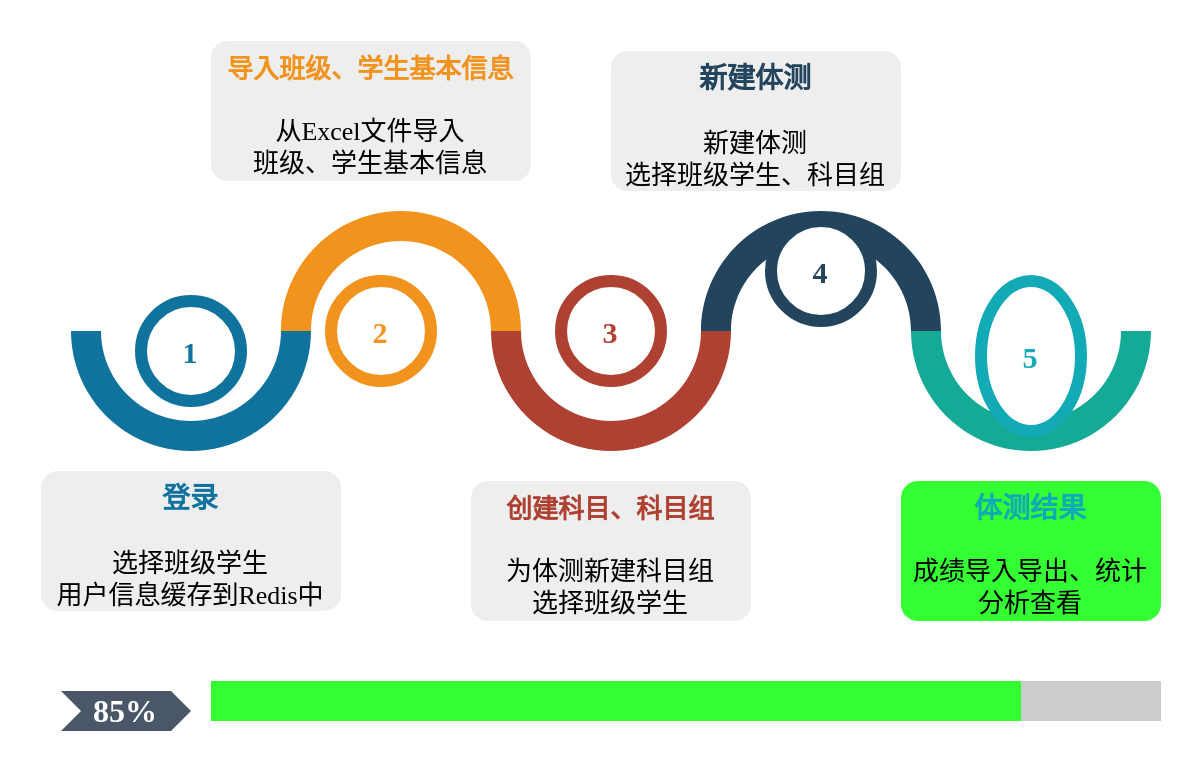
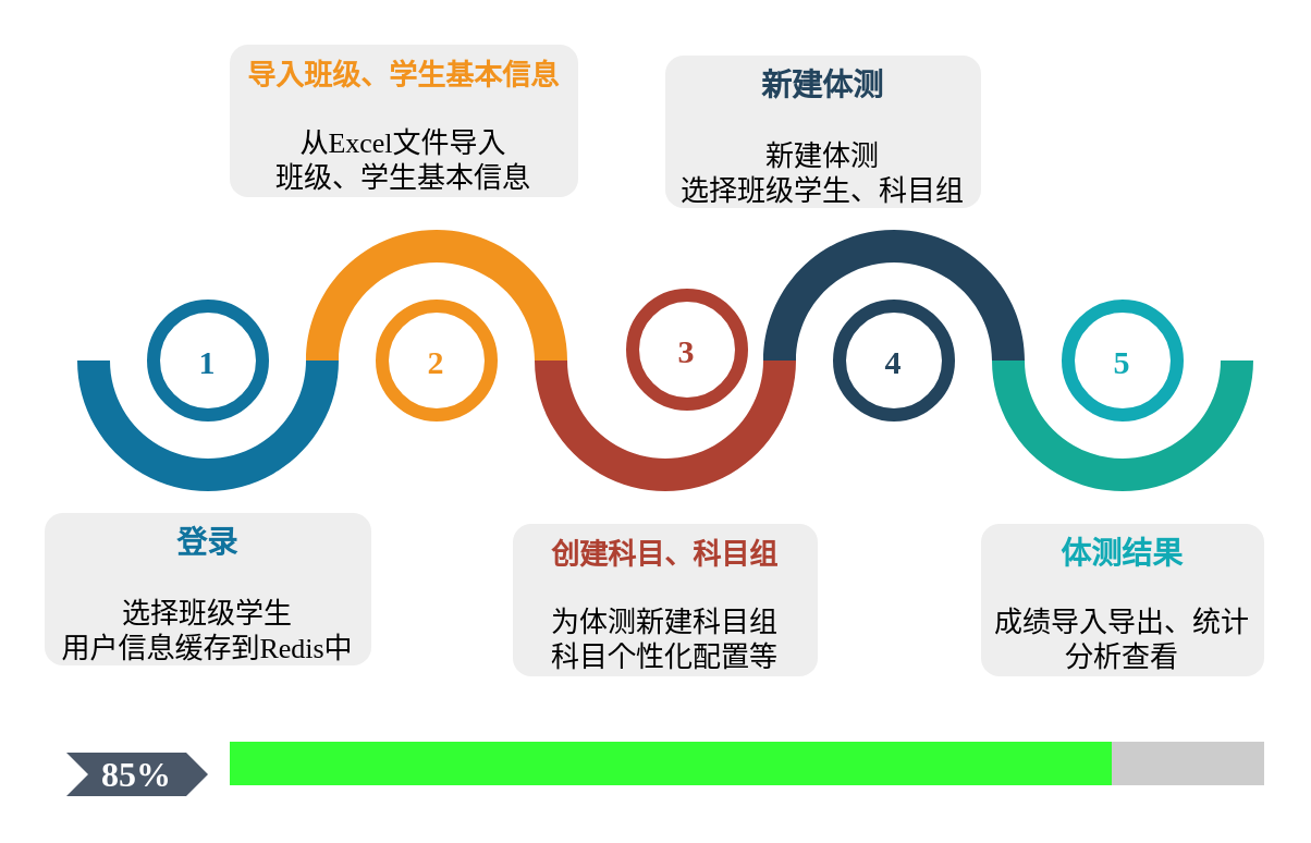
  <mxCell id="0" />
  <mxCell id="1" parent="0" />
  <mxCell id="2" value="&lt;font style=&quot;font-size: 13px&quot;&gt;&lt;font color=&quot;#10739e&quot;&gt;&lt;b style=&quot;font-size: 14px&quot;&gt;登录&lt;br&gt;&lt;/b&gt;&lt;/font&gt;&lt;span&gt;&lt;br&gt;&lt;/span&gt;选择班级学生&lt;br&gt;用户信息缓存到Redis中&lt;br&gt;&lt;/font&gt;" style="rounded=1;strokeColor=none;fillColor=#EEEEEE;align=center;arcSize=12;verticalAlign=top;whiteSpace=wrap;html=1;fontSize=12;fontFamily=宋体;" parent="1" vertex="1"><mxGeometry x="20" y="235" width="150" height="70" as="geometry" /></mxCell>
  <mxCell id="3" value="&lt;font style=&quot;font-size: 13px;&quot;&gt;&lt;font color=&quot;#f2931e&quot; style=&quot;font-size: 13px;&quot;&gt;&lt;b style=&quot;font-size: 13px;&quot;&gt;导入班级、学生基本信息&lt;/b&gt;&lt;/font&gt;&lt;br style=&quot;font-size: 13px;&quot;&gt;&lt;br style=&quot;font-size: 13px;&quot;&gt;&lt;span style=&quot;font-size: 13px;&quot;&gt;从Excel文件导入&lt;br style=&quot;font-size: 13px;&quot;&gt;班级、学生基本信息&lt;/span&gt;&lt;br style=&quot;font-size: 13px;&quot;&gt;&lt;/font&gt;" style="rounded=1;strokeColor=none;fillColor=#EEEEEE;align=center;arcSize=12;verticalAlign=top;whiteSpace=wrap;html=1;fontSize=13;fontFamily=宋体;" parent="1" vertex="1"><mxGeometry x="105" y="20" width="160" height="70" as="geometry" /></mxCell>
- <mxCell id="4" value="&lt;font style=&quot;font-size: 13px&quot;&gt;&lt;font color=&quot;#ae4132&quot; style=&quot;font-size: 13px&quot;&gt;&lt;b&gt;创建科目、科目组&lt;/b&gt;&lt;/font&gt;&lt;br&gt;&lt;br&gt;&lt;span&gt;为体测新建科目组&lt;br&gt;选择班级学生&lt;/span&gt;&lt;br&gt;&lt;/font&gt;" style="rounded=1;strokeColor=none;fillColor=#EEEEEE;align=center;arcSize=12;verticalAlign=top;whiteSpace=wrap;html=1;fontSize=12;fontFamily=宋体;" parent="1" vertex="1"><mxGeometry x="235" y="240" width="140" height="70" as="geometry" /></mxCell>
+ <mxCell id="4" value="&lt;font style=&quot;font-size: 13px&quot;&gt;&lt;font color=&quot;#ae4132&quot; style=&quot;font-size: 13px&quot;&gt;&lt;b&gt;创建科目、科目组&lt;/b&gt;&lt;/font&gt;&lt;br&gt;&lt;br&gt;&lt;span&gt;为体测新建科目组&lt;br&gt;科目个性化配置等&lt;/span&gt;&lt;br&gt;&lt;/font&gt;" style="rounded=1;strokeColor=none;fillColor=#EEEEEE;align=center;arcSize=12;verticalAlign=top;whiteSpace=wrap;html=1;fontSize=12;fontFamily=宋体;" parent="1" vertex="1"><mxGeometry x="235" y="240" width="140" height="70" as="geometry" /></mxCell>
  <mxCell id="5" value="&lt;font style=&quot;font-size: 13px&quot;&gt;&lt;font color=&quot;#23445d&quot; size=&quot;1&quot;&gt;&lt;b style=&quot;font-size: 14px&quot;&gt;新建体测&lt;br&gt;&lt;/b&gt;&lt;/font&gt;&lt;br&gt;&lt;span&gt;新建体测&lt;br&gt;选择班级学生、科目组&lt;/span&gt;&lt;br&gt;&lt;/font&gt;" style="rounded=1;strokeColor=none;fillColor=#EEEEEE;align=center;arcSize=12;verticalAlign=top;whiteSpace=wrap;html=1;fontSize=12;fontFamily=宋体;" parent="1" vertex="1"><mxGeometry x="305" y="25" width="145" height="70" as="geometry" /></mxCell>
- <mxCell id="6" value="&lt;font&gt;&lt;font color=&quot;#12aab5&quot;&gt;&lt;span style=&quot;font-size: 14px&quot;&gt;&lt;b&gt;体测结果&lt;/b&gt;&lt;/span&gt;&lt;/font&gt;&lt;br&gt;&lt;br&gt;&lt;span style=&quot;font-size: 13px&quot;&gt;成绩导入导出、统计分析查看&lt;/span&gt;&lt;br&gt;&lt;/font&gt;" style="rounded=1;strokeColor=none;fillColor=#33ff33;align=center;arcSize=12;verticalAlign=top;whiteSpace=wrap;html=1;fontSize=12;fontFamily=宋体;" parent="1" vertex="1"><mxGeometry x="450" y="240" width="130" height="70" as="geometry" /></mxCell>
+ <mxCell id="6" value="&lt;font&gt;&lt;font color=&quot;#12aab5&quot;&gt;&lt;span style=&quot;font-size: 14px&quot;&gt;&lt;b&gt;体测结果&lt;/b&gt;&lt;/span&gt;&lt;/font&gt;&lt;br&gt;&lt;br&gt;&lt;span style=&quot;font-size: 13px&quot;&gt;成绩导入导出、统计分析查看&lt;/span&gt;&lt;br&gt;&lt;/font&gt;" style="rounded=1;strokeColor=none;fillColor=#EEEEEE;align=center;arcSize=12;verticalAlign=top;whiteSpace=wrap;html=1;fontSize=12;fontFamily=宋体;" parent="1" vertex="1"><mxGeometry x="450" y="240" width="130" height="70" as="geometry" /></mxCell>
  <mxCell id="7" value="" style="verticalLabelPosition=bottom;verticalAlign=top;html=1;shape=mxgraph.basic.partConcEllipse;startAngle=0.25;endAngle=0.75;arcWidth=0.25;fillColor=#10739E;strokeColor=none;fontSize=13;fontColor=#FFFFFF;fontFamily=宋体;" parent="1" vertex="1"><mxGeometry x="35" y="105" width="120" height="120" as="geometry" /></mxCell>
  <mxCell id="8" value="" style="verticalLabelPosition=bottom;verticalAlign=top;html=1;shape=mxgraph.basic.partConcEllipse;startAngle=0.75;endAngle=0.25;arcWidth=0.25;fillColor=#F2931E;strokeColor=none;fontSize=13;fontColor=#FFFFFF;fontFamily=宋体;" parent="1" vertex="1"><mxGeometry x="140" y="105" width="120" height="120" as="geometry" /></mxCell>
  <mxCell id="9" value="" style="verticalLabelPosition=bottom;verticalAlign=top;html=1;shape=mxgraph.basic.partConcEllipse;startAngle=0.25;endAngle=0.75;arcWidth=0.25;fillColor=#AE4132;strokeColor=none;fontSize=13;fontColor=#FFFFFF;fontFamily=宋体;" parent="1" vertex="1"><mxGeometry x="245" y="105" width="120" height="120" as="geometry" /></mxCell>
  <mxCell id="10" value="" style="verticalLabelPosition=bottom;verticalAlign=top;html=1;shape=mxgraph.basic.partConcEllipse;startAngle=0.75;endAngle=0.25;arcWidth=0.25;fillColor=#23445D;strokeColor=none;fontSize=13;fontColor=#FFFFFF;fontFamily=宋体;" parent="1" vertex="1"><mxGeometry x="350" y="105" width="120" height="120" as="geometry" /></mxCell>
  <mxCell id="11" value="" style="verticalLabelPosition=bottom;verticalAlign=top;html=1;shape=mxgraph.basic.partConcEllipse;startAngle=0.25;endAngle=0.75;arcWidth=0.25;fillColor=#15AA96;strokeColor=none;fontSize=13;fontColor=#FFFFFF;fontFamily=宋体;" parent="1" vertex="1"><mxGeometry x="455" y="105" width="120" height="120" as="geometry" /></mxCell>
- <mxCell id="12" value="1" style="shape=ellipse;strokeWidth=6;strokeColor=#10739E;fontSize=15;html=0;fontStyle=1;fontColor=#10739E;fontFamily=宋体;" parent="1" vertex="1"><mxGeometry x="70" y="150" width="50" height="50" as="geometry" /></mxCell>
- <mxCell id="13" value="2" style="shape=ellipse;strokeWidth=6;strokeColor=#F2931E;fontSize=15;html=0;fontStyle=1;fontColor=#F2931E;fontFamily=宋体;" parent="1" vertex="1"><mxGeometry x="165" y="140" width="50" height="50" as="geometry" /></mxCell>
- <mxCell id="14" value="3" style="shape=ellipse;strokeWidth=6;strokeColor=#AE4132;fontSize=15;html=0;fontStyle=1;fontColor=#AE4132;fontFamily=宋体;" parent="1" vertex="1"><mxGeometry x="280" y="140" width="50" height="50" as="geometry" /></mxCell>
- <mxCell id="15" value="4" style="shape=ellipse;strokeWidth=6;strokeColor=#23445D;fontSize=15;html=0;fontStyle=1;fontColor=#23445D;fontFamily=宋体;" parent="1" vertex="1"><mxGeometry x="385" y="110" width="50" height="50" as="geometry" /></mxCell>
- <mxCell id="16" value="5" style="shape=ellipse;strokeWidth=6;strokeColor=#12AAB5;fontSize=15;html=0;fontStyle=1;fontColor=#12AAB5;fontFamily=宋体;" parent="1" vertex="1"><mxGeometry x="490" y="140" width="50" height="75" as="geometry" /></mxCell>
+ <mxCell id="12" value="1" style="shape=ellipse;strokeWidth=6;strokeColor=#10739E;fontSize=15;html=0;fontStyle=1;fontColor=#10739E;fontFamily=宋体;" parent="1" vertex="1"><mxGeometry x="70" y="140" width="50" height="50" as="geometry" /></mxCell>
+ <mxCell id="13" value="2" style="shape=ellipse;strokeWidth=6;strokeColor=#F2931E;fontSize=15;html=0;fontStyle=1;fontColor=#F2931E;fontFamily=宋体;" parent="1" vertex="1"><mxGeometry x="175" y="140" width="50" height="50" as="geometry" /></mxCell>
+ <mxCell id="14" value="3" style="shape=ellipse;strokeWidth=6;strokeColor=#AE4132;fontSize=15;html=0;fontStyle=1;fontColor=#AE4132;fontFamily=宋体;" parent="1" vertex="1"><mxGeometry x="290" y="135" width="50" height="50" as="geometry" /></mxCell>
+ <mxCell id="15" value="4" style="shape=ellipse;strokeWidth=6;strokeColor=#23445D;fontSize=15;html=0;fontStyle=1;fontColor=#23445D;fontFamily=宋体;" parent="1" vertex="1"><mxGeometry x="385" y="140" width="50" height="50" as="geometry" /></mxCell>
+ <mxCell id="16" value="5" style="shape=ellipse;strokeWidth=6;strokeColor=#12AAB5;fontSize=15;html=0;fontStyle=1;fontColor=#12AAB5;fontFamily=宋体;" parent="1" vertex="1"><mxGeometry x="490" y="140" width="50" height="50" as="geometry" /></mxCell>
  <mxCell id="17" value="85%" style="shape=step;perimeter=stepPerimeter;whiteSpace=wrap;html=1;fixedSize=1;size=10;fillColor=#4A5768;strokeColor=none;fontSize=16;fontColor=#ffffff;fontStyle=1;rounded=0;fontFamily=宋体;" parent="1" vertex="1"><mxGeometry x="30" y="345" width="65" height="20" as="geometry" /></mxCell>
  <mxCell id="18" value="" style="whiteSpace=wrap;html=1;fixedSize=1;size=10;fillColor=#CCCCCC;strokeColor=none;fontFamily=宋体;fontSize=14;fontColor=none;" parent="1" vertex="1"><mxGeometry x="105" y="340" width="475" height="20" as="geometry" /></mxCell>
  <mxCell id="19" value="" style="whiteSpace=wrap;html=1;fixedSize=1;size=10;fillColor=#33FF33;strokeColor=none;shadow=0;fontFamily=宋体;fontSize=14;fontColor=none;" parent="1" vertex="1"><mxGeometry x="105" y="340" width="405" height="20" as="geometry" /></mxCell>
